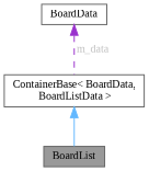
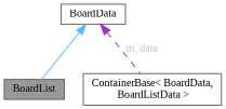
  digraph {
    fontname="Liberation Serif"
    node [color=gray40 fillcolor=white fontname="Liberation Serif" fontsize=10 shape=box style=filled]
    edge [dir=back fontname="Liberation Serif" fontsize=10 labelfontname=Helvetica labelfontsize=10]
    n1 [fillcolor=grey60 fontcolor=black height=0.2 label=BoardList width=0.4]
    n2 [height=0.2 label="ContainerBase\< BoardData,\l BoardListData \>" width=0.4]
    n3 [height=0.2 label=BoardData width=0.4]
-   n2 -> n1 [color=steelblue1 style=solid]
+   n3 -> n1 [color=steelblue1 style=solid]
    n3 -> n2 [color=darkorchid3 fontcolor=grey label=" m_data" style=dashed]
  }
